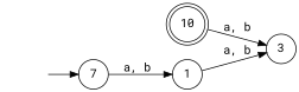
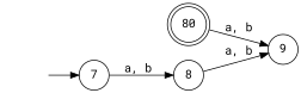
  digraph {
    fontname="Roboto Mono"
    rankdir=LR
    node [fontname="Roboto Mono" shape=circle]
    edge [fontname="Roboto Mono"]
-   10 [shape=doublecircle]
-   9 [label=3]
+   10 [shape=doublecircle label=80]
+   9
    "" [shape=none]
    7
-   8 [label=1]
+   8
    10 -> 9 [label="a, b"]
    "" -> 7
    7 -> 8 [label="a, b"]
    8 -> 9 [label="a, b"]
  }
